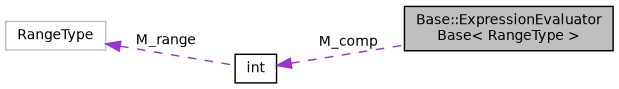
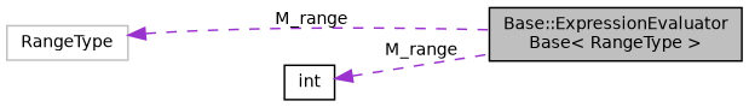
  digraph {
    rankdir=LR
    node [color=black fillcolor=white fontname=Helvetica fontsize=10 shape=record style=filled]
    edge [color=darkorchid3 dir=back fontname=Helvetica fontsize=10 labelfontname=Helvetica labelfontsize=10 style=dashed]
    n1 [fillcolor=grey75 fontcolor=black height=0.2 label="Base::ExpressionEvaluator\lBase\< RangeType \>" width=0.4]
    n2 [color=grey75 height=0.2 label=RangeType width=0.4]
    n3 [height=0.2 label=int width=0.4]
-   n2 -> n3 [label=" M_range"]
-   n3 -> n1 [label=" M_comp"]
+   n2 -> n1 [label=" M_range"]
+   n3 -> n1 [label=" M_range"]
  }
